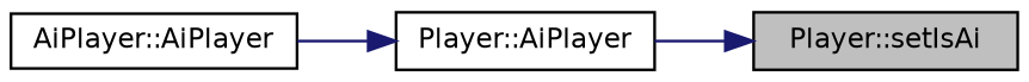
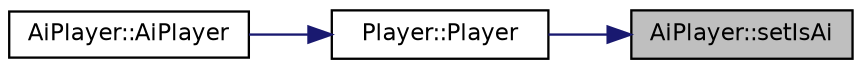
  digraph {
    rankdir=RL
    node [color=black fillcolor=white fontname=Helvetica fontsize=10 shape=record style=filled]
    edge [color=midnightblue dir=back fontname=Helvetica fontsize=10 labelfontname=Helvetica labelfontsize=10 style=solid]
-   n1 [fillcolor=grey75 fontcolor=black height=0.2 label="Player::setIsAi" width=0.4]
-   n2 [height=0.2 label="Player::AiPlayer" width=0.4]
+   n1 [fillcolor=grey75 fontcolor=black height=0.2 label="AiPlayer::setIsAi" width=0.4]
+   n2 [height=0.2 label="Player::Player" width=0.4]
    n3 [height=0.2 label="AiPlayer::AiPlayer" width=0.4]
    n1 -> n2
    n2 -> n3
  }
